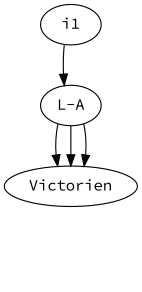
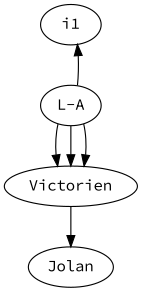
  digraph {
    fontname="Source Code Pro"
    node [fontname="Source Code Pro"]
    edge [fontname="Source Code Pro"]
    n1 [label=i1]
    n2 [label="L-A"]
    n3 [label=Victorien]
-   n1 -> n2
+   n4 [label=Jolan]
+   n2 -> n1
    n2 -> n3
    n2 -> n3
    n2 -> n3
+   n3 -> n4
  }
